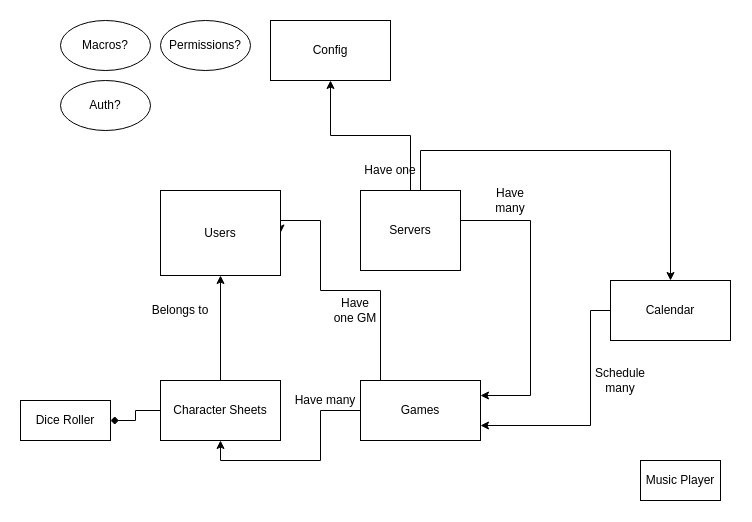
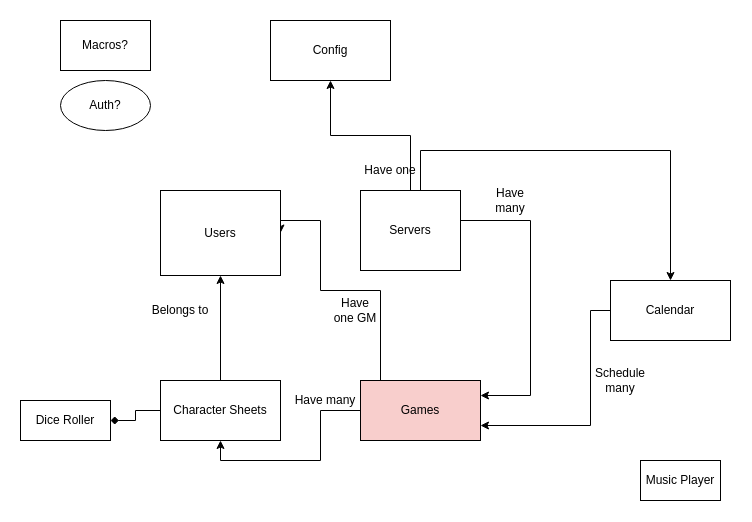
  <mxCell id="0" />
  <mxCell id="1" parent="0" />
  <mxCell id="2" value="Dice Roller" style="rounded=0;whiteSpace=wrap;html=1;" parent="1" vertex="1"><mxGeometry x="20" y="400" width="90" height="40" as="geometry" /></mxCell>
  <mxCell id="3" value="Music Player" style="rounded=0;whiteSpace=wrap;html=1;" parent="1" vertex="1"><mxGeometry x="640" y="460" width="80" height="40" as="geometry" /></mxCell>
  <mxCell id="4" style="edgeStyle=orthogonalEdgeStyle;rounded=0;orthogonalLoop=1;jettySize=auto;html=1;entryX=1;entryY=0.5;entryDx=0;entryDy=0;" parent="1" source="6" target="10" edge="1"><mxGeometry relative="1" as="geometry"><Array as="points"><mxPoint x="380" y="290" /><mxPoint x="320" y="290" /><mxPoint x="320" y="220" /></Array></mxGeometry></mxCell>
  <mxCell id="5" style="edgeStyle=orthogonalEdgeStyle;rounded=0;orthogonalLoop=1;jettySize=auto;html=1;entryX=0.5;entryY=1;entryDx=0;entryDy=0;" parent="1" source="6" target="9" edge="1"><mxGeometry relative="1" as="geometry" /></mxCell>
- <mxCell id="6" value="Games" style="rounded=0;whiteSpace=wrap;html=1;" parent="1" vertex="1"><mxGeometry x="360" y="380" width="120" height="60" as="geometry" /></mxCell>
+ <mxCell id="6" value="Games" style="rounded=0;whiteSpace=wrap;html=1;fillColor=#f8cecc;" parent="1" vertex="1"><mxGeometry x="360" y="380" width="120" height="60" as="geometry" /></mxCell>
  <mxCell id="7" style="edgeStyle=orthogonalEdgeStyle;rounded=0;orthogonalLoop=1;jettySize=auto;html=1;entryX=0.5;entryY=1;entryDx=0;entryDy=0;" parent="1" source="9" target="10" edge="1"><mxGeometry relative="1" as="geometry" /></mxCell>
  <mxCell id="8" style="edgeStyle=orthogonalEdgeStyle;rounded=0;orthogonalLoop=1;jettySize=auto;html=1;entryX=1;entryY=0.5;entryDx=0;entryDy=0;endArrow=diamond;" edge="1" parent="1" source="9" target="2"><mxGeometry relative="1" as="geometry" /></mxCell>
  <mxCell id="9" value="Character Sheets" style="rounded=0;whiteSpace=wrap;html=1;" parent="1" vertex="1"><mxGeometry x="160" y="380" width="120" height="60" as="geometry" /></mxCell>
  <mxCell id="10" value="Users" style="rounded=0;whiteSpace=wrap;html=1;" parent="1" vertex="1"><mxGeometry x="160" y="190" width="120" height="85" as="geometry" /></mxCell>
  <mxCell id="11" style="edgeStyle=orthogonalEdgeStyle;rounded=0;orthogonalLoop=1;jettySize=auto;html=1;entryX=1;entryY=0.25;entryDx=0;entryDy=0;" parent="1" source="14" target="6" edge="1"><mxGeometry relative="1" as="geometry"><Array as="points"><mxPoint x="530" y="220" /><mxPoint x="530" y="395" /></Array></mxGeometry></mxCell>
  <mxCell id="12" style="edgeStyle=orthogonalEdgeStyle;rounded=0;orthogonalLoop=1;jettySize=auto;html=1;" parent="1" source="14" target="20" edge="1"><mxGeometry relative="1" as="geometry"><Array as="points"><mxPoint x="420" y="150" /><mxPoint x="670" y="150" /></Array></mxGeometry></mxCell>
  <mxCell id="13" style="edgeStyle=orthogonalEdgeStyle;rounded=0;orthogonalLoop=1;jettySize=auto;html=1;entryX=0.5;entryY=1;entryDx=0;entryDy=0;" parent="1" source="14" target="23" edge="1"><mxGeometry relative="1" as="geometry" /></mxCell>
  <mxCell id="14" value="Servers" style="rounded=0;whiteSpace=wrap;html=1;" parent="1" vertex="1"><mxGeometry x="360" y="190" width="100" height="80" as="geometry" /></mxCell>
  <mxCell id="15" value="Belongs to" style="text;html=1;strokeColor=none;fillColor=none;align=center;verticalAlign=middle;whiteSpace=wrap;rounded=0;" parent="1" vertex="1"><mxGeometry x="150" y="300" width="60" height="20" as="geometry" /></mxCell>
  <mxCell id="16" value="Have one GM" style="text;html=1;strokeColor=none;fillColor=none;align=center;verticalAlign=middle;whiteSpace=wrap;rounded=0;" parent="1" vertex="1"><mxGeometry x="330" y="300" width="50" height="20" as="geometry" /></mxCell>
  <mxCell id="17" value="Have many" style="text;html=1;strokeColor=none;fillColor=none;align=center;verticalAlign=middle;whiteSpace=wrap;rounded=0;" parent="1" vertex="1"><mxGeometry x="280" y="390" width="90" height="20" as="geometry" /></mxCell>
  <mxCell id="18" value="Have many" style="text;html=1;strokeColor=none;fillColor=none;align=center;verticalAlign=middle;whiteSpace=wrap;rounded=0;" parent="1" vertex="1"><mxGeometry x="480" y="190" width="60" height="20" as="geometry" /></mxCell>
  <mxCell id="19" style="edgeStyle=orthogonalEdgeStyle;rounded=0;orthogonalLoop=1;jettySize=auto;html=1;entryX=1;entryY=0.75;entryDx=0;entryDy=0;" parent="1" source="20" target="6" edge="1"><mxGeometry relative="1" as="geometry"><Array as="points"><mxPoint x="590" y="310" /><mxPoint x="590" y="425" /></Array></mxGeometry></mxCell>
  <mxCell id="20" value="Calendar" style="rounded=0;whiteSpace=wrap;html=1;" parent="1" vertex="1"><mxGeometry x="610" y="280" width="120" height="60" as="geometry" /></mxCell>
  <mxCell id="21" value="Have one" style="text;html=1;strokeColor=none;fillColor=none;align=center;verticalAlign=middle;whiteSpace=wrap;rounded=0;" parent="1" vertex="1"><mxGeometry x="360" y="160" width="60" height="20" as="geometry" /></mxCell>
  <mxCell id="22" value="Schedule many" style="text;html=1;strokeColor=none;fillColor=none;align=center;verticalAlign=middle;whiteSpace=wrap;rounded=0;" parent="1" vertex="1"><mxGeometry x="590" y="370" width="60" height="20" as="geometry" /></mxCell>
  <mxCell id="23" value="Config" style="rounded=0;whiteSpace=wrap;html=1;" parent="1" vertex="1"><mxGeometry x="270" y="20" width="120" height="60" as="geometry" /></mxCell>
- <mxCell id="24" value="Permissions?" style="ellipse;whiteSpace=wrap;html=1;" parent="1" vertex="1"><mxGeometry x="160" y="20" width="90" height="50" as="geometry" /></mxCell>
- <mxCell id="25" value="Macros?" style="ellipse;whiteSpace=wrap;html=1;" parent="1" vertex="1"><mxGeometry x="60" y="20" width="90" height="50" as="geometry" /></mxCell>
+ <mxCell id="25" value="Macros?" style="whiteSpace=wrap;html=1;rounded=0;" parent="1" vertex="1"><mxGeometry x="60" y="20" width="90" height="50" as="geometry" /></mxCell>
  <mxCell id="26" value="Auth?" style="ellipse;whiteSpace=wrap;html=1;" parent="1" vertex="1"><mxGeometry x="60" y="80" width="90" height="50" as="geometry" /></mxCell>
